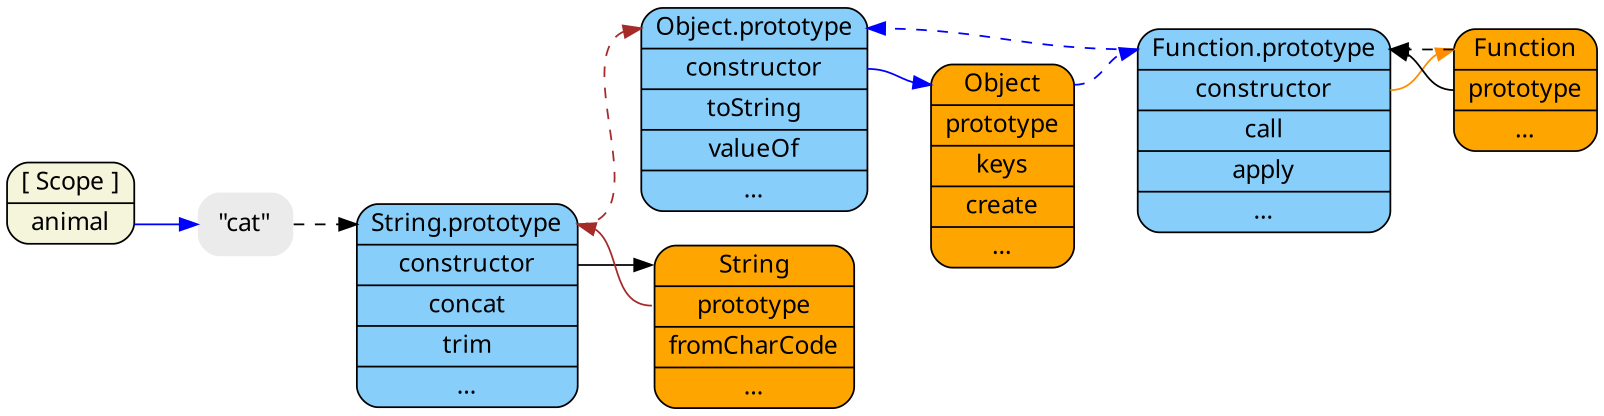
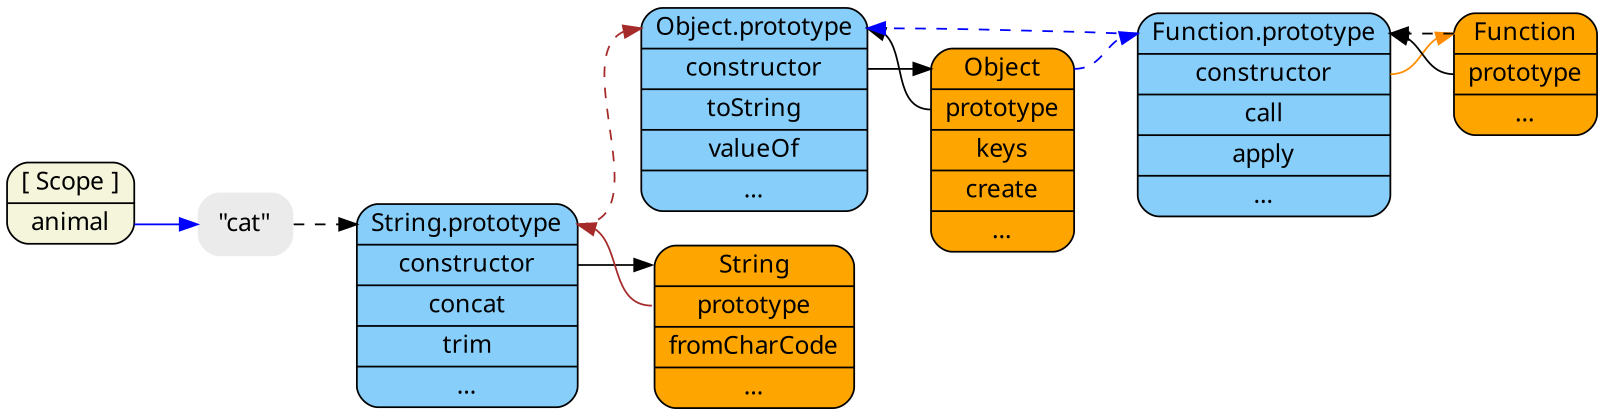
  digraph {
    rankdir=LR
    node [fillcolor=lightskyblue fontname=Sans shape=Mrecord style=filled]
    edge [color=black headport=__proto__ tailport=__proto__]
    n1 [fillcolor=beige label="<__proto__>[ Scope ]|<animal>animal"]
    n2 [fillcolor=gray92 label="\"cat\"" shape=plaintext style="filled,rounded"]
    n3 [label="<__proto__>String.prototype|<constructor>constructor|<concat>concat|<trim>trim|…"]
    n4 [label="<__proto__>Object.prototype|<constructor>constructor|<toString>toString|<valueOf>valueOf|…"]
    n5 [fillcolor=orange label="<__proto__>String|<prototype>prototype|<fromCharCode>fromCharCode|…"]
    n6 [fillcolor=orange label="<__proto__>Object|<prototype>prototype|<keys>keys|<create>create|…"]
    n7 [label="<__proto__>Function.prototype|<constructor>constructor|<call>call|<apply>apply|…"]
    n8 [fillcolor=orange label="<__proto__>Function|<prototype>prototype|…"]
    n1 -> n2 [color=blue tailport=animal]
    n2 -> n3 [style=dashed]
    n3 -> n4 [color=brown style=dashed]
    n3 -> n5 [tailport=constructor]
-   n4 -> n6 [color=blue tailport=constructor]
+   n4 -> n6 [tailport=constructor]
    n5 -> n3 [color=brown tailport=prototype]
+   n6 -> n4 [tailport=prototype]
    n6 -> n7 [color=blue style=dashed]
    n7 -> n4 [color=blue style=dashed]
    n7 -> n8 [color=darkorange tailport=constructor]
    n8 -> n7 [tailport=prototype]
    n8 -> n7 [style=dashed]
  }
